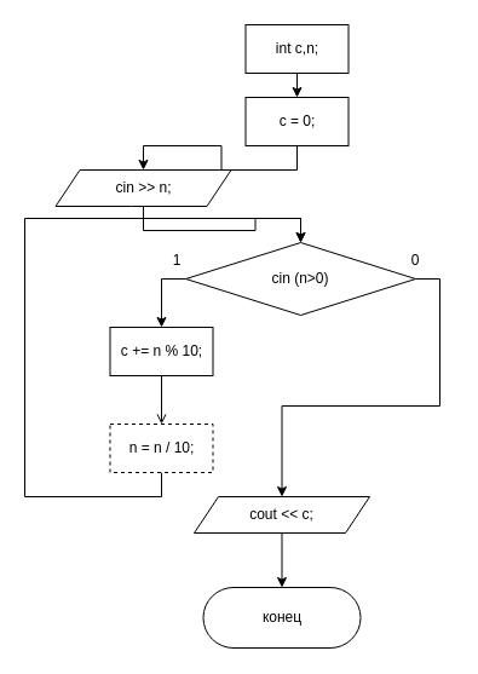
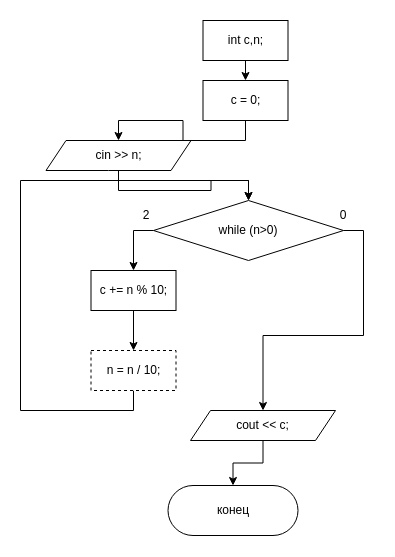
  <mxCell id="0" />
  <mxCell id="1" parent="0" />
  <mxCell id="2" style="edgeStyle=orthogonalEdgeStyle;rounded=0;orthogonalLoop=1;jettySize=auto;html=1;exitX=0.5;exitY=1;exitDx=0;exitDy=0;entryX=0.5;entryY=0;entryDx=0;entryDy=0;" edge="1" parent="1" source="3" target="11"><mxGeometry relative="1" as="geometry" /></mxCell>
  <mxCell id="3" value="int c,n;" style="rounded=0;whiteSpace=wrap;html=1;" vertex="1" parent="1"><mxGeometry x="202.5" y="20" width="85" height="40" as="geometry" /></mxCell>
  <mxCell id="4" style="edgeStyle=orthogonalEdgeStyle;rounded=0;orthogonalLoop=1;jettySize=auto;html=1;exitX=0.5;exitY=1;exitDx=0;exitDy=0;entryX=0.5;entryY=0;entryDx=0;entryDy=0;" edge="1" parent="1" source="5" target="8"><mxGeometry relative="1" as="geometry" /></mxCell>
  <mxCell id="5" value="cin &amp;gt;&amp;gt; n;" style="shape=parallelogram;perimeter=parallelogramPerimeter;whiteSpace=wrap;html=1;fixedSize=1;rounded=1;arcSize=0;" vertex="1" parent="1"><mxGeometry x="45.5" y="140" width="145" height="30" as="geometry" /></mxCell>
  <mxCell id="6" style="edgeStyle=orthogonalEdgeStyle;rounded=0;orthogonalLoop=1;jettySize=auto;html=1;exitX=0;exitY=0.5;exitDx=0;exitDy=0;entryX=0.5;entryY=0;entryDx=0;entryDy=0;" edge="1" parent="1" source="8" target="13"><mxGeometry relative="1" as="geometry" /></mxCell>
  <mxCell id="7" style="edgeStyle=orthogonalEdgeStyle;rounded=0;orthogonalLoop=1;jettySize=auto;html=1;exitX=1;exitY=0.5;exitDx=0;exitDy=0;entryX=0.5;entryY=0;entryDx=0;entryDy=0;" edge="1" parent="1" source="8" target="17"><mxGeometry relative="1" as="geometry" /></mxCell>
- <mxCell id="8" value="cin (n&amp;gt;0)" style="rhombus;whiteSpace=wrap;html=1;rounded=1;arcSize=0;" vertex="1" parent="1"><mxGeometry x="153" y="200" width="190" height="60" as="geometry" /></mxCell>
+ <mxCell id="8" value="while (n&amp;gt;0)" style="rhombus;whiteSpace=wrap;html=1;rounded=1;arcSize=0;" vertex="1" parent="1"><mxGeometry x="153" y="200" width="190" height="60" as="geometry" /></mxCell>
  <mxCell id="9" value="конец&lt;br&gt;" style="rounded=1;whiteSpace=wrap;html=1;arcSize=50;" vertex="1" parent="1"><mxGeometry x="167.5" y="485" width="130" height="50" as="geometry" /></mxCell>
  <mxCell id="10" style="edgeStyle=orthogonalEdgeStyle;rounded=0;orthogonalLoop=1;jettySize=auto;html=1;exitX=0.5;exitY=1;exitDx=0;exitDy=0;entryX=0.5;entryY=0;entryDx=0;entryDy=0;" edge="1" parent="1" source="11" target="5"><mxGeometry relative="1" as="geometry" /></mxCell>
  <mxCell id="11" value="c = 0;" style="rounded=0;whiteSpace=wrap;html=1;" vertex="1" parent="1"><mxGeometry x="202.5" y="80" width="85" height="40" as="geometry" /></mxCell>
- <mxCell id="12" style="edgeStyle=orthogonalEdgeStyle;rounded=0;orthogonalLoop=1;jettySize=auto;html=1;exitX=0.5;exitY=1;exitDx=0;exitDy=0;entryX=0.5;entryY=0;entryDx=0;entryDy=0;endArrow=open;" edge="1" parent="1" source="13" target="15"><mxGeometry relative="1" as="geometry" /></mxCell>
+ <mxCell id="12" style="edgeStyle=orthogonalEdgeStyle;rounded=0;orthogonalLoop=1;jettySize=auto;html=1;exitX=0.5;exitY=1;exitDx=0;exitDy=0;entryX=0.5;entryY=0;entryDx=0;entryDy=0;" edge="1" parent="1" source="13" target="15"><mxGeometry relative="1" as="geometry" /></mxCell>
  <mxCell id="13" value="c += n % 10;" style="rounded=0;whiteSpace=wrap;html=1;" vertex="1" parent="1"><mxGeometry x="90.5" y="270" width="85" height="40" as="geometry" /></mxCell>
  <mxCell id="14" style="edgeStyle=orthogonalEdgeStyle;rounded=0;orthogonalLoop=1;jettySize=auto;html=1;exitX=0.5;exitY=1;exitDx=0;exitDy=0;entryX=0.5;entryY=0;entryDx=0;entryDy=0;" edge="1" parent="1" source="15" target="8"><mxGeometry relative="1" as="geometry"><Array as="points"><mxPoint x="133" y="410" /><mxPoint x="20" y="410" /><mxPoint x="20" y="180" /><mxPoint x="248" y="180" /></Array></mxGeometry></mxCell>
  <mxCell id="15" value="n = n / 10;" style="rounded=0;whiteSpace=wrap;html=1;dashed=1;" vertex="1" parent="1"><mxGeometry x="90.5" y="350" width="85" height="40" as="geometry" /></mxCell>
  <mxCell id="16" style="edgeStyle=orthogonalEdgeStyle;rounded=0;orthogonalLoop=1;jettySize=auto;html=1;exitX=0.5;exitY=1;exitDx=0;exitDy=0;entryX=0.5;entryY=0;entryDx=0;entryDy=0;" edge="1" parent="1" source="17" target="9"><mxGeometry relative="1" as="geometry" /></mxCell>
- <mxCell id="17" value="cout &amp;lt;&amp;lt; c;" style="shape=parallelogram;perimeter=parallelogramPerimeter;whiteSpace=wrap;html=1;fixedSize=1;rounded=1;arcSize=0;" vertex="1" parent="1"><mxGeometry x="160" y="410" width="145" height="30" as="geometry" /></mxCell>
- <mxCell id="18" value="1" style="text;html=1;strokeColor=none;fillColor=none;align=center;verticalAlign=middle;whiteSpace=wrap;rounded=0;" vertex="1" parent="1"><mxGeometry x="115.5" y="200" width="60" height="30" as="geometry" /></mxCell>
+ <mxCell id="17" value="cout &amp;lt;&amp;lt; c;" style="shape=parallelogram;perimeter=parallelogramPerimeter;whiteSpace=wrap;html=1;fixedSize=1;rounded=1;arcSize=0;" vertex="1" parent="1"><mxGeometry x="190" y="410" width="145" height="30" as="geometry" /></mxCell>
+ <mxCell id="18" value="2" style="text;html=1;strokeColor=none;fillColor=none;align=center;verticalAlign=middle;whiteSpace=wrap;rounded=0;" vertex="1" parent="1"><mxGeometry x="115.5" y="200" width="60" height="30" as="geometry" /></mxCell>
  <mxCell id="19" value="0" style="text;html=1;strokeColor=none;fillColor=none;align=center;verticalAlign=middle;whiteSpace=wrap;rounded=0;" vertex="1" parent="1"><mxGeometry x="313" y="200" width="60" height="30" as="geometry" /></mxCell>
